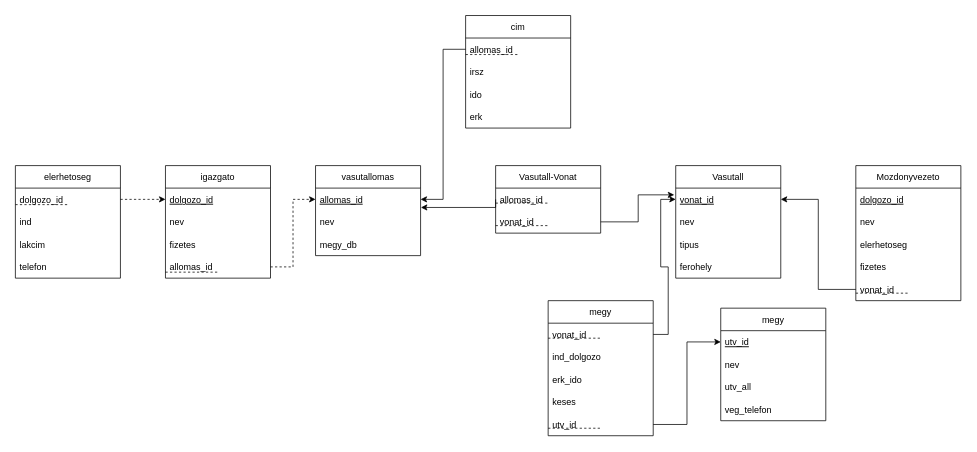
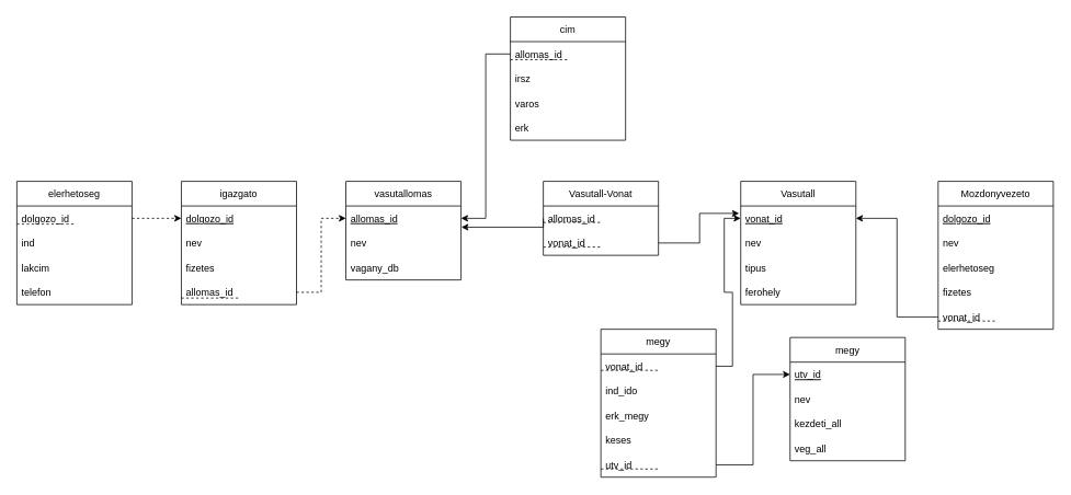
  <mxCell id="0" />
  <mxCell id="1" parent="0" />
  <mxCell id="2" value="igazgato" style="swimlane;fontStyle=0;childLayout=stackLayout;horizontal=1;startSize=30;horizontalStack=0;resizeParent=1;resizeParentMax=0;resizeLast=0;collapsible=1;marginBottom=0;" vertex="1" parent="1"><mxGeometry x="220" y="220" width="140" height="150" as="geometry" /></mxCell>
  <mxCell id="3" value="dolgozo_id" style="text;strokeColor=none;fillColor=none;align=left;verticalAlign=middle;spacingLeft=4;spacingRight=4;overflow=hidden;points=[[0,0.5],[1,0.5]];portConstraint=eastwest;rotatable=0;fontStyle=4" vertex="1" parent="2"><mxGeometry y="30" width="140" height="30" as="geometry" /></mxCell>
  <mxCell id="4" value="nev" style="text;strokeColor=none;fillColor=none;align=left;verticalAlign=middle;spacingLeft=4;spacingRight=4;overflow=hidden;points=[[0,0.5],[1,0.5]];portConstraint=eastwest;rotatable=0;" vertex="1" parent="2"><mxGeometry y="60" width="140" height="30" as="geometry" /></mxCell>
  <mxCell id="5" value="fizetes" style="text;strokeColor=none;fillColor=none;align=left;verticalAlign=middle;spacingLeft=4;spacingRight=4;overflow=hidden;points=[[0,0.5],[1,0.5]];portConstraint=eastwest;rotatable=0;" vertex="1" parent="2"><mxGeometry y="90" width="140" height="30" as="geometry" /></mxCell>
  <mxCell id="6" value="allomas_id" style="text;strokeColor=none;fillColor=none;align=left;verticalAlign=middle;spacingLeft=4;spacingRight=4;overflow=hidden;points=[[0,0.5],[1,0.5]];portConstraint=eastwest;rotatable=0;" vertex="1" parent="2"><mxGeometry y="120" width="140" height="30" as="geometry" /></mxCell>
  <mxCell id="7" value="" style="endArrow=none;dashed=1;html=1;rounded=0;" edge="1" parent="2"><mxGeometry width="50" height="50" relative="1" as="geometry"><mxPoint y="142" as="sourcePoint" /><mxPoint x="70" y="142" as="targetPoint" /></mxGeometry></mxCell>
  <mxCell id="8" value="elerhetoseg" style="swimlane;fontStyle=0;childLayout=stackLayout;horizontal=1;startSize=30;horizontalStack=0;resizeParent=1;resizeParentMax=0;resizeLast=0;collapsible=1;marginBottom=0;" vertex="1" parent="1"><mxGeometry x="20" y="220" width="140" height="150" as="geometry" /></mxCell>
  <mxCell id="9" value="dolgozo_id" style="text;strokeColor=none;fillColor=none;align=left;verticalAlign=middle;spacingLeft=4;spacingRight=4;overflow=hidden;points=[[0,0.5],[1,0.5]];portConstraint=eastwest;rotatable=0;" vertex="1" parent="8"><mxGeometry y="30" width="140" height="30" as="geometry" /></mxCell>
  <mxCell id="10" value="" style="endArrow=none;dashed=1;html=1;rounded=0;" edge="1" parent="8"><mxGeometry width="50" height="50" relative="1" as="geometry"><mxPoint y="52" as="sourcePoint" /><mxPoint x="70" y="52" as="targetPoint" /></mxGeometry></mxCell>
  <mxCell id="11" value="ind" style="text;strokeColor=none;fillColor=none;align=left;verticalAlign=middle;spacingLeft=4;spacingRight=4;overflow=hidden;points=[[0,0.5],[1,0.5]];portConstraint=eastwest;rotatable=0;" vertex="1" parent="8"><mxGeometry y="60" width="140" height="30" as="geometry" /></mxCell>
  <mxCell id="12" value="lakcim" style="text;strokeColor=none;fillColor=none;align=left;verticalAlign=middle;spacingLeft=4;spacingRight=4;overflow=hidden;points=[[0,0.5],[1,0.5]];portConstraint=eastwest;rotatable=0;" vertex="1" parent="8"><mxGeometry y="90" width="140" height="30" as="geometry" /></mxCell>
  <mxCell id="13" value="telefon" style="text;strokeColor=none;fillColor=none;align=left;verticalAlign=middle;spacingLeft=4;spacingRight=4;overflow=hidden;points=[[0,0.5],[1,0.5]];portConstraint=eastwest;rotatable=0;" vertex="1" parent="8"><mxGeometry y="120" width="140" height="30" as="geometry" /></mxCell>
  <mxCell id="14" style="edgeStyle=orthogonalEdgeStyle;rounded=0;orthogonalLoop=1;jettySize=auto;html=1;exitX=1;exitY=0.5;exitDx=0;exitDy=0;entryX=0;entryY=0.5;entryDx=0;entryDy=0;dashed=1;" edge="1" parent="1" source="9" target="3"><mxGeometry relative="1" as="geometry" /></mxCell>
  <mxCell id="15" value="vasutallomas" style="swimlane;fontStyle=0;childLayout=stackLayout;horizontal=1;startSize=30;horizontalStack=0;resizeParent=1;resizeParentMax=0;resizeLast=0;collapsible=1;marginBottom=0;" vertex="1" parent="1"><mxGeometry x="420" y="220" width="140" height="120" as="geometry" /></mxCell>
  <mxCell id="16" value="allomas_id" style="text;strokeColor=none;fillColor=none;align=left;verticalAlign=middle;spacingLeft=4;spacingRight=4;overflow=hidden;points=[[0,0.5],[1,0.5]];portConstraint=eastwest;rotatable=0;fontStyle=4" vertex="1" parent="15"><mxGeometry y="30" width="140" height="30" as="geometry" /></mxCell>
  <mxCell id="17" value="nev" style="text;strokeColor=none;fillColor=none;align=left;verticalAlign=middle;spacingLeft=4;spacingRight=4;overflow=hidden;points=[[0,0.5],[1,0.5]];portConstraint=eastwest;rotatable=0;" vertex="1" parent="15"><mxGeometry y="60" width="140" height="30" as="geometry" /></mxCell>
- <mxCell id="18" value="megy_db" style="text;strokeColor=none;fillColor=none;align=left;verticalAlign=middle;spacingLeft=4;spacingRight=4;overflow=hidden;points=[[0,0.5],[1,0.5]];portConstraint=eastwest;rotatable=0;" vertex="1" parent="15"><mxGeometry y="90" width="140" height="30" as="geometry" /></mxCell>
+ <mxCell id="18" value="vagany_db" style="text;strokeColor=none;fillColor=none;align=left;verticalAlign=middle;spacingLeft=4;spacingRight=4;overflow=hidden;points=[[0,0.5],[1,0.5]];portConstraint=eastwest;rotatable=0;" vertex="1" parent="15"><mxGeometry y="90" width="140" height="30" as="geometry" /></mxCell>
  <mxCell id="19" style="edgeStyle=orthogonalEdgeStyle;rounded=0;orthogonalLoop=1;jettySize=auto;html=1;exitX=1;exitY=0.5;exitDx=0;exitDy=0;entryX=0;entryY=0.5;entryDx=0;entryDy=0;dashed=1;" edge="1" parent="1" source="6" target="16"><mxGeometry relative="1" as="geometry" /></mxCell>
  <mxCell id="20" value="cim" style="swimlane;fontStyle=0;childLayout=stackLayout;horizontal=1;startSize=30;horizontalStack=0;resizeParent=1;resizeParentMax=0;resizeLast=0;collapsible=1;marginBottom=0;" vertex="1" parent="1"><mxGeometry x="620" y="20" width="140" height="150" as="geometry" /></mxCell>
  <mxCell id="21" value="allomas_id" style="text;strokeColor=none;fillColor=none;align=left;verticalAlign=middle;spacingLeft=4;spacingRight=4;overflow=hidden;points=[[0,0.5],[1,0.5]];portConstraint=eastwest;rotatable=0;" vertex="1" parent="20"><mxGeometry y="30" width="140" height="30" as="geometry" /></mxCell>
  <mxCell id="22" value="" style="endArrow=none;dashed=1;html=1;rounded=0;" edge="1" parent="20"><mxGeometry width="50" height="50" relative="1" as="geometry"><mxPoint y="52" as="sourcePoint" /><mxPoint x="70" y="52" as="targetPoint" /></mxGeometry></mxCell>
  <mxCell id="23" value="irsz" style="text;strokeColor=none;fillColor=none;align=left;verticalAlign=middle;spacingLeft=4;spacingRight=4;overflow=hidden;points=[[0,0.5],[1,0.5]];portConstraint=eastwest;rotatable=0;" vertex="1" parent="20"><mxGeometry y="60" width="140" height="30" as="geometry" /></mxCell>
- <mxCell id="24" value="ido" style="text;strokeColor=none;fillColor=none;align=left;verticalAlign=middle;spacingLeft=4;spacingRight=4;overflow=hidden;points=[[0,0.5],[1,0.5]];portConstraint=eastwest;rotatable=0;" vertex="1" parent="20"><mxGeometry y="90" width="140" height="30" as="geometry" /></mxCell>
+ <mxCell id="24" value="varos" style="text;strokeColor=none;fillColor=none;align=left;verticalAlign=middle;spacingLeft=4;spacingRight=4;overflow=hidden;points=[[0,0.5],[1,0.5]];portConstraint=eastwest;rotatable=0;" vertex="1" parent="20"><mxGeometry y="90" width="140" height="30" as="geometry" /></mxCell>
  <mxCell id="25" value="erk" style="text;strokeColor=none;fillColor=none;align=left;verticalAlign=middle;spacingLeft=4;spacingRight=4;overflow=hidden;points=[[0,0.5],[1,0.5]];portConstraint=eastwest;rotatable=0;" vertex="1" parent="20"><mxGeometry y="120" width="140" height="30" as="geometry" /></mxCell>
  <mxCell id="26" value="Vasutall-Vonat" style="swimlane;fontStyle=0;childLayout=stackLayout;horizontal=1;startSize=30;horizontalStack=0;resizeParent=1;resizeParentMax=0;resizeLast=0;collapsible=1;marginBottom=0;" vertex="1" parent="1"><mxGeometry x="660" y="220" width="140" height="90" as="geometry" /></mxCell>
  <mxCell id="27" value="allomas_id" style="text;strokeColor=none;fillColor=none;align=left;verticalAlign=middle;spacingLeft=4;spacingRight=4;overflow=hidden;points=[[0,0.5],[1,0.5]];portConstraint=eastwest;rotatable=0;" vertex="1" parent="26"><mxGeometry y="30" width="140" height="30" as="geometry" /></mxCell>
  <mxCell id="28" value="" style="endArrow=none;dashed=1;html=1;rounded=0;" edge="1" parent="26"><mxGeometry width="50" height="50" relative="1" as="geometry"><mxPoint y="50" as="sourcePoint" /><mxPoint x="70" y="50" as="targetPoint" /></mxGeometry></mxCell>
  <mxCell id="29" value="vonat_id" style="text;strokeColor=none;fillColor=none;align=left;verticalAlign=middle;spacingLeft=4;spacingRight=4;overflow=hidden;points=[[0,0.5],[1,0.5]];portConstraint=eastwest;rotatable=0;" vertex="1" parent="26"><mxGeometry y="60" width="140" height="30" as="geometry" /></mxCell>
  <mxCell id="30" value="" style="endArrow=none;dashed=1;html=1;rounded=0;" edge="1" parent="26"><mxGeometry width="50" height="50" relative="1" as="geometry"><mxPoint y="80" as="sourcePoint" /><mxPoint x="70" y="80" as="targetPoint" /></mxGeometry></mxCell>
  <mxCell id="31" value="Vasutall" style="swimlane;fontStyle=0;childLayout=stackLayout;horizontal=1;startSize=30;horizontalStack=0;resizeParent=1;resizeParentMax=0;resizeLast=0;collapsible=1;marginBottom=0;" vertex="1" parent="1"><mxGeometry x="900" y="220" width="140" height="150" as="geometry" /></mxCell>
  <mxCell id="32" value="vonat_id" style="text;strokeColor=none;fillColor=none;align=left;verticalAlign=middle;spacingLeft=4;spacingRight=4;overflow=hidden;points=[[0,0.5],[1,0.5]];portConstraint=eastwest;rotatable=0;fontStyle=4" vertex="1" parent="31"><mxGeometry y="30" width="140" height="30" as="geometry" /></mxCell>
  <mxCell id="33" value="nev" style="text;strokeColor=none;fillColor=none;align=left;verticalAlign=middle;spacingLeft=4;spacingRight=4;overflow=hidden;points=[[0,0.5],[1,0.5]];portConstraint=eastwest;rotatable=0;" vertex="1" parent="31"><mxGeometry y="60" width="140" height="30" as="geometry" /></mxCell>
  <mxCell id="34" value="tipus" style="text;strokeColor=none;fillColor=none;align=left;verticalAlign=middle;spacingLeft=4;spacingRight=4;overflow=hidden;points=[[0,0.5],[1,0.5]];portConstraint=eastwest;rotatable=0;" vertex="1" parent="31"><mxGeometry y="90" width="140" height="30" as="geometry" /></mxCell>
  <mxCell id="35" value="ferohely" style="text;strokeColor=none;fillColor=none;align=left;verticalAlign=middle;spacingLeft=4;spacingRight=4;overflow=hidden;points=[[0,0.5],[1,0.5]];portConstraint=eastwest;rotatable=0;" vertex="1" parent="31"><mxGeometry y="120" width="140" height="30" as="geometry" /></mxCell>
  <mxCell id="36" value="Mozdonyvezeto" style="swimlane;fontStyle=0;childLayout=stackLayout;horizontal=1;startSize=30;horizontalStack=0;resizeParent=1;resizeParentMax=0;resizeLast=0;collapsible=1;marginBottom=0;" vertex="1" parent="1"><mxGeometry x="1140" y="220" width="140" height="180" as="geometry" /></mxCell>
  <mxCell id="37" value="dolgozo_id" style="text;strokeColor=none;fillColor=none;align=left;verticalAlign=middle;spacingLeft=4;spacingRight=4;overflow=hidden;points=[[0,0.5],[1,0.5]];portConstraint=eastwest;rotatable=0;fontStyle=4" vertex="1" parent="36"><mxGeometry y="30" width="140" height="30" as="geometry" /></mxCell>
  <mxCell id="38" value="nev" style="text;strokeColor=none;fillColor=none;align=left;verticalAlign=middle;spacingLeft=4;spacingRight=4;overflow=hidden;points=[[0,0.5],[1,0.5]];portConstraint=eastwest;rotatable=0;" vertex="1" parent="36"><mxGeometry y="60" width="140" height="30" as="geometry" /></mxCell>
  <mxCell id="39" value="elerhetoseg" style="text;strokeColor=none;fillColor=none;align=left;verticalAlign=middle;spacingLeft=4;spacingRight=4;overflow=hidden;points=[[0,0.5],[1,0.5]];portConstraint=eastwest;rotatable=0;" vertex="1" parent="36"><mxGeometry y="90" width="140" height="30" as="geometry" /></mxCell>
  <mxCell id="40" value="fizetes" style="text;strokeColor=none;fillColor=none;align=left;verticalAlign=middle;spacingLeft=4;spacingRight=4;overflow=hidden;points=[[0,0.5],[1,0.5]];portConstraint=eastwest;rotatable=0;" vertex="1" parent="36"><mxGeometry y="120" width="140" height="30" as="geometry" /></mxCell>
  <mxCell id="41" value="vonat_id" style="text;strokeColor=none;fillColor=none;align=left;verticalAlign=middle;spacingLeft=4;spacingRight=4;overflow=hidden;points=[[0,0.5],[1,0.5]];portConstraint=eastwest;rotatable=0;" vertex="1" parent="36"><mxGeometry y="150" width="140" height="30" as="geometry" /></mxCell>
  <mxCell id="42" value="" style="endArrow=none;dashed=1;html=1;rounded=0;" edge="1" parent="36"><mxGeometry width="50" height="50" relative="1" as="geometry"><mxPoint y="170" as="sourcePoint" /><mxPoint x="70" y="170" as="targetPoint" /></mxGeometry></mxCell>
  <mxCell id="43" style="edgeStyle=orthogonalEdgeStyle;rounded=0;orthogonalLoop=1;jettySize=auto;html=1;exitX=0;exitY=0.5;exitDx=0;exitDy=0;entryX=1;entryY=0.5;entryDx=0;entryDy=0;" edge="1" parent="1" source="41" target="32"><mxGeometry relative="1" as="geometry" /></mxCell>
  <mxCell id="44" style="edgeStyle=orthogonalEdgeStyle;rounded=0;orthogonalLoop=1;jettySize=auto;html=1;exitX=0;exitY=0.5;exitDx=0;exitDy=0;entryX=1.003;entryY=0.86;entryDx=0;entryDy=0;entryPerimeter=0;" edge="1" parent="1" source="27" target="16"><mxGeometry relative="1" as="geometry"><Array as="points"><mxPoint x="660" y="276" /></Array></mxGeometry></mxCell>
  <mxCell id="45" style="edgeStyle=orthogonalEdgeStyle;rounded=0;orthogonalLoop=1;jettySize=auto;html=1;exitX=0;exitY=0.5;exitDx=0;exitDy=0;entryX=1;entryY=0.5;entryDx=0;entryDy=0;" edge="1" parent="1" source="21" target="16"><mxGeometry relative="1" as="geometry" /></mxCell>
  <mxCell id="46" value="megy" style="swimlane;fontStyle=0;childLayout=stackLayout;horizontal=1;startSize=30;horizontalStack=0;resizeParent=1;resizeParentMax=0;resizeLast=0;collapsible=1;marginBottom=0;" vertex="1" parent="1"><mxGeometry x="730" y="400" width="140" height="180" as="geometry" /></mxCell>
  <mxCell id="47" value="vonat_id" style="text;strokeColor=none;fillColor=none;align=left;verticalAlign=middle;spacingLeft=4;spacingRight=4;overflow=hidden;points=[[0,0.5],[1,0.5]];portConstraint=eastwest;rotatable=0;fontStyle=0" vertex="1" parent="46"><mxGeometry y="30" width="140" height="30" as="geometry" /></mxCell>
  <mxCell id="48" value="" style="endArrow=none;dashed=1;html=1;rounded=0;" edge="1" parent="46"><mxGeometry width="50" height="50" relative="1" as="geometry"><mxPoint y="50" as="sourcePoint" /><mxPoint x="70" y="50" as="targetPoint" /></mxGeometry></mxCell>
- <mxCell id="49" value="ind_dolgozo" style="text;strokeColor=none;fillColor=none;align=left;verticalAlign=middle;spacingLeft=4;spacingRight=4;overflow=hidden;points=[[0,0.5],[1,0.5]];portConstraint=eastwest;rotatable=0;" vertex="1" parent="46"><mxGeometry y="60" width="140" height="30" as="geometry" /></mxCell>
- <mxCell id="50" value="erk_ido" style="text;strokeColor=none;fillColor=none;align=left;verticalAlign=middle;spacingLeft=4;spacingRight=4;overflow=hidden;points=[[0,0.5],[1,0.5]];portConstraint=eastwest;rotatable=0;" vertex="1" parent="46"><mxGeometry y="90" width="140" height="30" as="geometry" /></mxCell>
+ <mxCell id="49" value="ind_ido" style="text;strokeColor=none;fillColor=none;align=left;verticalAlign=middle;spacingLeft=4;spacingRight=4;overflow=hidden;points=[[0,0.5],[1,0.5]];portConstraint=eastwest;rotatable=0;" vertex="1" parent="46"><mxGeometry y="60" width="140" height="30" as="geometry" /></mxCell>
+ <mxCell id="50" value="erk_megy" style="text;strokeColor=none;fillColor=none;align=left;verticalAlign=middle;spacingLeft=4;spacingRight=4;overflow=hidden;points=[[0,0.5],[1,0.5]];portConstraint=eastwest;rotatable=0;" vertex="1" parent="46"><mxGeometry y="90" width="140" height="30" as="geometry" /></mxCell>
  <mxCell id="51" value="keses" style="text;strokeColor=none;fillColor=none;align=left;verticalAlign=middle;spacingLeft=4;spacingRight=4;overflow=hidden;points=[[0,0.5],[1,0.5]];portConstraint=eastwest;rotatable=0;" vertex="1" parent="46"><mxGeometry y="120" width="140" height="30" as="geometry" /></mxCell>
  <mxCell id="52" value="utv_id" style="text;strokeColor=none;fillColor=none;align=left;verticalAlign=middle;spacingLeft=4;spacingRight=4;overflow=hidden;points=[[0,0.5],[1,0.5]];portConstraint=eastwest;rotatable=0;" vertex="1" parent="46"><mxGeometry y="150" width="140" height="30" as="geometry" /></mxCell>
  <mxCell id="53" value="" style="endArrow=none;dashed=1;html=1;rounded=0;" edge="1" parent="46"><mxGeometry width="50" height="50" relative="1" as="geometry"><mxPoint y="170" as="sourcePoint" /><mxPoint x="70" y="170" as="targetPoint" /></mxGeometry></mxCell>
  <mxCell id="54" style="edgeStyle=orthogonalEdgeStyle;rounded=0;orthogonalLoop=1;jettySize=auto;html=1;exitX=1;exitY=0.5;exitDx=0;exitDy=0;entryX=-0.014;entryY=0.3;entryDx=0;entryDy=0;entryPerimeter=0;" edge="1" parent="1" source="29" target="32"><mxGeometry relative="1" as="geometry" /></mxCell>
  <mxCell id="55" style="edgeStyle=orthogonalEdgeStyle;rounded=0;orthogonalLoop=1;jettySize=auto;html=1;exitX=1;exitY=0.5;exitDx=0;exitDy=0;entryX=0;entryY=0.5;entryDx=0;entryDy=0;" edge="1" parent="1" source="47" target="32"><mxGeometry relative="1" as="geometry" /></mxCell>
  <mxCell id="56" value="megy" style="swimlane;fontStyle=0;childLayout=stackLayout;horizontal=1;startSize=30;horizontalStack=0;resizeParent=1;resizeParentMax=0;resizeLast=0;collapsible=1;marginBottom=0;" vertex="1" parent="1"><mxGeometry x="960" y="410" width="140" height="150" as="geometry" /></mxCell>
  <mxCell id="57" value="utv_id" style="text;strokeColor=none;fillColor=none;align=left;verticalAlign=middle;spacingLeft=4;spacingRight=4;overflow=hidden;points=[[0,0.5],[1,0.5]];portConstraint=eastwest;rotatable=0;fontStyle=4" vertex="1" parent="56"><mxGeometry y="30" width="140" height="30" as="geometry" /></mxCell>
  <mxCell id="58" value="nev" style="text;strokeColor=none;fillColor=none;align=left;verticalAlign=middle;spacingLeft=4;spacingRight=4;overflow=hidden;points=[[0,0.5],[1,0.5]];portConstraint=eastwest;rotatable=0;" vertex="1" parent="56"><mxGeometry y="60" width="140" height="30" as="geometry" /></mxCell>
- <mxCell id="59" value="utv_all" style="text;strokeColor=none;fillColor=none;align=left;verticalAlign=middle;spacingLeft=4;spacingRight=4;overflow=hidden;points=[[0,0.5],[1,0.5]];portConstraint=eastwest;rotatable=0;" vertex="1" parent="56"><mxGeometry y="90" width="140" height="30" as="geometry" /></mxCell>
- <mxCell id="60" value="veg_telefon" style="text;strokeColor=none;fillColor=none;align=left;verticalAlign=middle;spacingLeft=4;spacingRight=4;overflow=hidden;points=[[0,0.5],[1,0.5]];portConstraint=eastwest;rotatable=0;" vertex="1" parent="56"><mxGeometry y="120" width="140" height="30" as="geometry" /></mxCell>
+ <mxCell id="59" value="kezdeti_all" style="text;strokeColor=none;fillColor=none;align=left;verticalAlign=middle;spacingLeft=4;spacingRight=4;overflow=hidden;points=[[0,0.5],[1,0.5]];portConstraint=eastwest;rotatable=0;" vertex="1" parent="56"><mxGeometry y="90" width="140" height="30" as="geometry" /></mxCell>
+ <mxCell id="60" value="veg_all" style="text;strokeColor=none;fillColor=none;align=left;verticalAlign=middle;spacingLeft=4;spacingRight=4;overflow=hidden;points=[[0,0.5],[1,0.5]];portConstraint=eastwest;rotatable=0;" vertex="1" parent="56"><mxGeometry y="120" width="140" height="30" as="geometry" /></mxCell>
  <mxCell id="61" style="edgeStyle=orthogonalEdgeStyle;rounded=0;orthogonalLoop=1;jettySize=auto;html=1;exitX=1;exitY=0.5;exitDx=0;exitDy=0;entryX=0;entryY=0.5;entryDx=0;entryDy=0;" edge="1" parent="1" source="52" target="57"><mxGeometry relative="1" as="geometry" /></mxCell>
